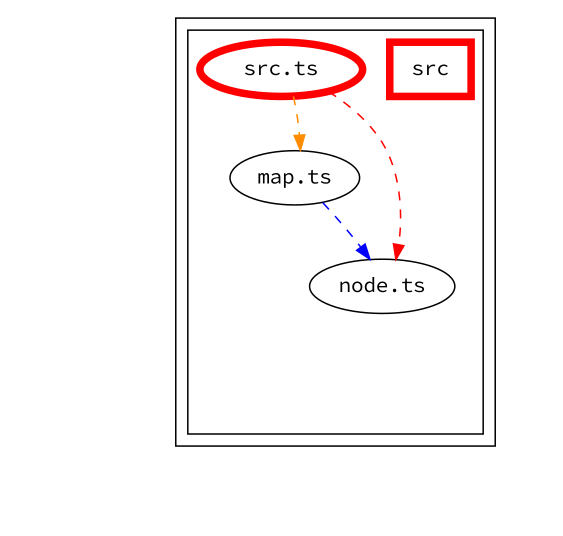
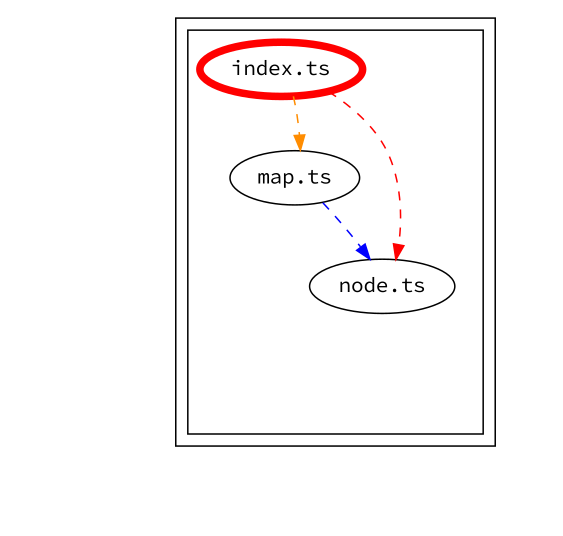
  digraph {
    compound=true
    fontname="Source Code Pro"
    node [fontname="Source Code Pro"]
    edge [fontname="Source Code Pro" style=invis]
    n1 [label="map.ts"]
    exit_src [style=invis]
    n3 [label="node.ts"]
-   n4 [color="#ff0000" label=src penwidth=5 shape=rectangle]
-   n5 [color="#ff0000" label="src.ts" penwidth=5]
+   n5 [color="#ff0000" label="index.ts" penwidth=5]
    "dependency-graph-[object Object]" [style=invis]
    subgraph cluster_1 {
      color="#000000"
      subgraph cluster_2 {
        color="#000000"
        n1
        exit_src
        n3
-       n4
        n5
      }
    }
    n1 -> exit_src
    n1 -> n3
    n1 -> n3 [color=blue style=dashed]
    exit_src -> exit_src
    exit_src -> exit_src
    exit_src -> exit_src
    exit_src -> exit_src
    exit_src -> "dependency-graph-[object Object]"
    n3 -> exit_src
    n5 -> n1
    n5 -> n1 [color=darkorange style=dashed]
    n5 -> exit_src
    n5 -> n3
    n5 -> n3 [color=red style=dashed]
  }
